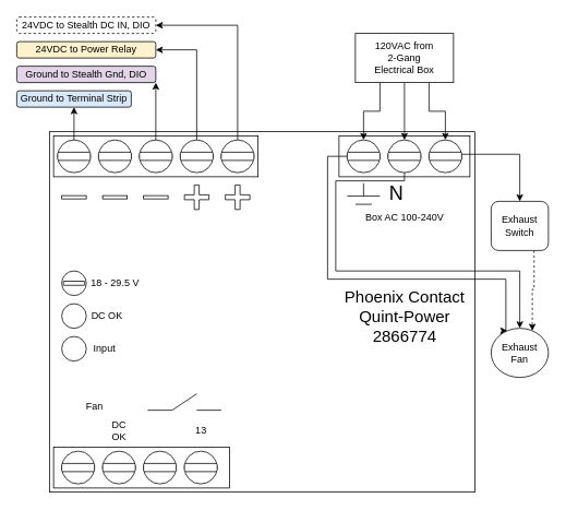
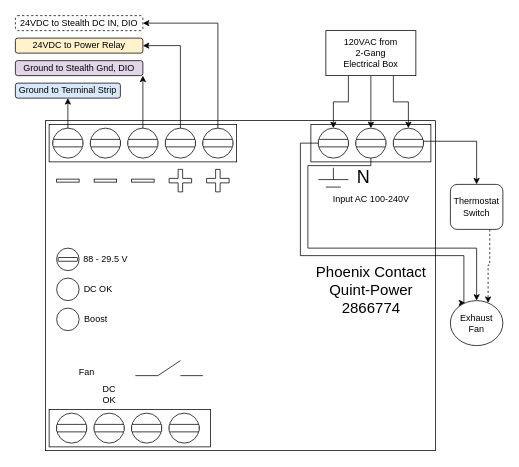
  <mxCell id="0" />
  <mxCell id="1" parent="0" />
  <mxCell id="2" value="" style="rounded=0;whiteSpace=wrap;html=1;" parent="1" vertex="1"><mxGeometry x="60" y="160" width="520" height="440" as="geometry" /></mxCell>
  <mxCell id="3" value="" style="rounded=0;whiteSpace=wrap;html=1;" parent="1" vertex="1"><mxGeometry x="414" y="165" width="160" height="50" as="geometry" /></mxCell>
  <mxCell id="4" value="" style="rounded=0;whiteSpace=wrap;html=1;" parent="1" vertex="1"><mxGeometry x="65" y="165" width="250" height="50" as="geometry" /></mxCell>
  <mxCell id="5" style="edgeStyle=orthogonalEdgeStyle;rounded=0;orthogonalLoop=1;jettySize=auto;html=1;exitX=0.5;exitY=0;exitDx=0;exitDy=0;entryX=1;entryY=0.5;entryDx=0;entryDy=0;" parent="1" source="6" target="63" edge="1"><mxGeometry relative="1" as="geometry"><Array as="points"><mxPoint x="240" y="60" /></Array></mxGeometry></mxCell>
  <mxCell id="6" value="" style="ellipse;whiteSpace=wrap;html=1;aspect=fixed;" parent="1" vertex="1"><mxGeometry x="220" y="170" width="40" height="40" as="geometry" /></mxCell>
  <mxCell id="7" value="" style="rounded=1;whiteSpace=wrap;html=1;" parent="1" vertex="1"><mxGeometry x="220" y="185" width="40" height="10" as="geometry" /></mxCell>
  <mxCell id="8" style="edgeStyle=orthogonalEdgeStyle;rounded=0;orthogonalLoop=1;jettySize=auto;html=1;exitX=0.5;exitY=0;exitDx=0;exitDy=0;entryX=1;entryY=0.5;entryDx=0;entryDy=0;" parent="1" source="9" target="62" edge="1"><mxGeometry relative="1" as="geometry" /></mxCell>
  <mxCell id="9" value="" style="ellipse;whiteSpace=wrap;html=1;aspect=fixed;" parent="1" vertex="1"><mxGeometry x="270" y="170" width="40" height="40" as="geometry" /></mxCell>
  <mxCell id="10" value="" style="rounded=1;whiteSpace=wrap;html=1;" parent="1" vertex="1"><mxGeometry x="270" y="185" width="40" height="10" as="geometry" /></mxCell>
  <mxCell id="11" style="edgeStyle=orthogonalEdgeStyle;rounded=0;orthogonalLoop=1;jettySize=auto;html=1;exitX=0.5;exitY=0;exitDx=0;exitDy=0;entryX=1;entryY=1;entryDx=0;entryDy=0;" parent="1" source="12" target="68" edge="1"><mxGeometry relative="1" as="geometry" /></mxCell>
  <mxCell id="12" value="" style="ellipse;whiteSpace=wrap;html=1;aspect=fixed;" parent="1" vertex="1"><mxGeometry x="170" y="170" width="40" height="40" as="geometry" /></mxCell>
  <mxCell id="13" value="" style="rounded=1;whiteSpace=wrap;html=1;" parent="1" vertex="1"><mxGeometry x="170" y="185" width="40" height="10" as="geometry" /></mxCell>
  <mxCell id="14" value="" style="ellipse;whiteSpace=wrap;html=1;aspect=fixed;" parent="1" vertex="1"><mxGeometry x="120" y="170" width="40" height="40" as="geometry" /></mxCell>
  <mxCell id="15" value="" style="rounded=1;whiteSpace=wrap;html=1;" parent="1" vertex="1"><mxGeometry x="120" y="185" width="40" height="10" as="geometry" /></mxCell>
  <mxCell id="16" style="edgeStyle=orthogonalEdgeStyle;rounded=0;orthogonalLoop=1;jettySize=auto;html=1;exitX=0.5;exitY=0;exitDx=0;exitDy=0;entryX=0.5;entryY=1;entryDx=0;entryDy=0;" parent="1" source="17" target="64" edge="1"><mxGeometry relative="1" as="geometry" /></mxCell>
  <mxCell id="17" value="" style="ellipse;whiteSpace=wrap;html=1;aspect=fixed;" parent="1" vertex="1"><mxGeometry x="70" y="170" width="40" height="40" as="geometry" /></mxCell>
  <mxCell id="18" value="" style="rounded=1;whiteSpace=wrap;html=1;" parent="1" vertex="1"><mxGeometry x="70" y="185" width="40" height="10" as="geometry" /></mxCell>
  <mxCell id="19" style="edgeStyle=orthogonalEdgeStyle;rounded=0;orthogonalLoop=1;jettySize=auto;html=1;exitX=0;exitY=0.5;exitDx=0;exitDy=0;entryX=0.25;entryY=0;entryDx=0;entryDy=0;" edge="1" parent="1" source="20" target="69"><mxGeometry relative="1" as="geometry"><Array as="points"><mxPoint x="400" y="190" /><mxPoint x="400" y="340" /><mxPoint x="618" y="340" /></Array></mxGeometry></mxCell>
  <mxCell id="20" value="" style="ellipse;whiteSpace=wrap;html=1;aspect=fixed;" parent="1" vertex="1"><mxGeometry x="424" y="170" width="40" height="40" as="geometry" /></mxCell>
  <mxCell id="21" value="" style="rounded=1;whiteSpace=wrap;html=1;" parent="1" vertex="1"><mxGeometry x="424" y="185" width="40" height="10" as="geometry" /></mxCell>
  <mxCell id="22" value="" style="ellipse;whiteSpace=wrap;html=1;aspect=fixed;" parent="1" vertex="1"><mxGeometry x="474" y="170" width="40" height="40" as="geometry" /></mxCell>
  <mxCell id="23" style="edgeStyle=orthogonalEdgeStyle;rounded=0;orthogonalLoop=1;jettySize=auto;html=1;exitX=0.5;exitY=1;exitDx=0;exitDy=0;entryX=0.5;entryY=0;entryDx=0;entryDy=0;" edge="1" parent="1" source="22" target="69"><mxGeometry relative="1" as="geometry"><Array as="points"><mxPoint x="494" y="220" /><mxPoint x="410" y="220" /><mxPoint x="410" y="330" /><mxPoint x="635" y="330" /></Array></mxGeometry></mxCell>
  <mxCell id="24" value="" style="rounded=1;whiteSpace=wrap;html=1;" parent="1" vertex="1"><mxGeometry x="474" y="185" width="40" height="10" as="geometry" /></mxCell>
  <mxCell id="25" value="" style="ellipse;whiteSpace=wrap;html=1;aspect=fixed;" parent="1" vertex="1"><mxGeometry x="524" y="170" width="40" height="40" as="geometry" /></mxCell>
  <mxCell id="26" style="edgeStyle=orthogonalEdgeStyle;rounded=0;orthogonalLoop=1;jettySize=auto;html=1;exitX=1;exitY=0.25;exitDx=0;exitDy=0;entryX=0.5;entryY=0;entryDx=0;entryDy=0;" edge="1" parent="1" source="27" target="71"><mxGeometry relative="1" as="geometry" /></mxCell>
  <mxCell id="27" value="" style="rounded=1;whiteSpace=wrap;html=1;" parent="1" vertex="1"><mxGeometry x="524" y="185" width="40" height="10" as="geometry" /></mxCell>
  <mxCell id="28" value="" style="rounded=0;whiteSpace=wrap;html=1;" parent="1" vertex="1"><mxGeometry x="65" y="545" width="215" height="50" as="geometry" /></mxCell>
  <mxCell id="29" value="" style="ellipse;whiteSpace=wrap;html=1;aspect=fixed;" parent="1" vertex="1"><mxGeometry x="75" y="550" width="40" height="40" as="geometry" /></mxCell>
  <mxCell id="30" value="" style="rounded=1;whiteSpace=wrap;html=1;" parent="1" vertex="1"><mxGeometry x="75" y="565" width="40" height="10" as="geometry" /></mxCell>
  <mxCell id="31" value="" style="ellipse;whiteSpace=wrap;html=1;aspect=fixed;" parent="1" vertex="1"><mxGeometry x="125" y="550" width="40" height="40" as="geometry" /></mxCell>
  <mxCell id="32" value="" style="rounded=1;whiteSpace=wrap;html=1;" parent="1" vertex="1"><mxGeometry x="125" y="565" width="40" height="10" as="geometry" /></mxCell>
  <mxCell id="33" value="" style="ellipse;whiteSpace=wrap;html=1;aspect=fixed;" parent="1" vertex="1"><mxGeometry x="175" y="550" width="40" height="40" as="geometry" /></mxCell>
  <mxCell id="34" value="" style="rounded=1;whiteSpace=wrap;html=1;" parent="1" vertex="1"><mxGeometry x="175" y="565" width="40" height="10" as="geometry" /></mxCell>
  <mxCell id="35" value="" style="ellipse;whiteSpace=wrap;html=1;aspect=fixed;" parent="1" vertex="1"><mxGeometry x="225" y="550" width="40" height="40" as="geometry" /></mxCell>
  <mxCell id="36" value="" style="rounded=1;whiteSpace=wrap;html=1;" parent="1" vertex="1"><mxGeometry x="225" y="565" width="40" height="10" as="geometry" /></mxCell>
  <mxCell id="37" value="" style="ellipse;whiteSpace=wrap;html=1;aspect=fixed;" parent="1" vertex="1"><mxGeometry x="75" y="410" width="30" height="30" as="geometry" /></mxCell>
  <mxCell id="38" value="" style="ellipse;whiteSpace=wrap;html=1;aspect=fixed;" parent="1" vertex="1"><mxGeometry x="75" y="330" width="30" height="30" as="geometry" /></mxCell>
  <mxCell id="39" value="" style="rounded=1;whiteSpace=wrap;html=1;" parent="1" vertex="1"><mxGeometry x="77" y="342.5" width="26" height="5" as="geometry" /></mxCell>
  <mxCell id="40" value="&lt;font style=&quot;font-size: 24px&quot;&gt;N&lt;/font&gt;" style="text;html=1;align=center;verticalAlign=middle;resizable=0;points=[];autosize=1;" parent="1" vertex="1"><mxGeometry x="469" y="226" width="30" height="20" as="geometry" /></mxCell>
- <mxCell id="41" value="Box AC 100-240V" style="text;html=1;align=center;verticalAlign=middle;resizable=0;points=[];autosize=1;" parent="1" vertex="1"><mxGeometry x="434" y="255" width="120" height="20" as="geometry" /></mxCell>
+ <mxCell id="41" value="Input AC 100-240V" style="text;html=1;align=center;verticalAlign=middle;resizable=0;points=[];autosize=1;" parent="1" vertex="1"><mxGeometry x="434" y="255" width="120" height="20" as="geometry" /></mxCell>
  <mxCell id="42" value="" style="ellipse;whiteSpace=wrap;html=1;aspect=fixed;" parent="1" vertex="1"><mxGeometry x="75" y="370" width="30" height="30" as="geometry" /></mxCell>
  <mxCell id="43" value="" style="shape=cross;whiteSpace=wrap;html=1;" parent="1" vertex="1"><mxGeometry x="275" y="225" width="30" height="30" as="geometry" /></mxCell>
  <mxCell id="44" value="" style="shape=cross;whiteSpace=wrap;html=1;" parent="1" vertex="1"><mxGeometry x="225" y="225" width="30" height="30" as="geometry" /></mxCell>
  <mxCell id="45" value="" style="rounded=0;whiteSpace=wrap;html=1;" parent="1" vertex="1"><mxGeometry x="175" y="238" width="30" height="4" as="geometry" /></mxCell>
  <mxCell id="46" value="" style="rounded=0;whiteSpace=wrap;html=1;" parent="1" vertex="1"><mxGeometry x="125" y="238" width="30" height="4" as="geometry" /></mxCell>
  <mxCell id="47" value="" style="rounded=0;whiteSpace=wrap;html=1;" parent="1" vertex="1"><mxGeometry x="75" y="238" width="30" height="4" as="geometry" /></mxCell>
- <mxCell id="48" value="18 - 29.5 V" style="text;html=1;align=center;verticalAlign=middle;resizable=0;points=[];autosize=1;" parent="1" vertex="1"><mxGeometry x="105" y="335" width="70" height="20" as="geometry" /></mxCell>
+ <mxCell id="48" value="88 - 29.5 V" style="text;html=1;align=center;verticalAlign=middle;resizable=0;points=[];autosize=1;" parent="1" vertex="1"><mxGeometry x="105" y="335" width="70" height="20" as="geometry" /></mxCell>
  <mxCell id="49" value="DC OK" style="text;html=1;align=center;verticalAlign=middle;resizable=0;points=[];autosize=1;" parent="1" vertex="1"><mxGeometry x="105" y="375" width="50" height="20" as="geometry" /></mxCell>
- <mxCell id="50" value="Input" style="text;html=1;align=center;verticalAlign=middle;resizable=0;points=[];autosize=1;" parent="1" vertex="1"><mxGeometry x="102" y="415" width="50" height="20" as="geometry" /></mxCell>
- <mxCell id="51" value="13" style="text;html=1;align=center;verticalAlign=middle;resizable=0;points=[];autosize=1;" parent="1" vertex="1"><mxGeometry x="230" y="515" width="30" height="20" as="geometry" /></mxCell>
+ <mxCell id="50" value="Boost" style="text;html=1;align=center;verticalAlign=middle;resizable=0;points=[];autosize=1;" parent="1" vertex="1"><mxGeometry x="102" y="415" width="50" height="20" as="geometry" /></mxCell>
  <mxCell id="52" value="DC&lt;br&gt;OK" style="text;html=1;align=center;verticalAlign=middle;resizable=0;points=[];autosize=1;" parent="1" vertex="1"><mxGeometry x="130" y="510" width="30" height="30" as="geometry" /></mxCell>
  <mxCell id="53" value="Fan" style="text;html=1;align=center;verticalAlign=middle;resizable=0;points=[];autosize=1;" parent="1" vertex="1"><mxGeometry x="90" y="485" width="50" height="20" as="geometry" /></mxCell>
  <mxCell id="54" value="" style="endArrow=none;html=1;" parent="1" edge="1"><mxGeometry width="50" height="50" relative="1" as="geometry"><mxPoint x="180" y="500" as="sourcePoint" /><mxPoint x="210" y="500" as="targetPoint" /></mxGeometry></mxCell>
  <mxCell id="55" value="" style="endArrow=none;html=1;" parent="1" edge="1"><mxGeometry width="50" height="50" relative="1" as="geometry"><mxPoint x="210" y="500" as="sourcePoint" /><mxPoint x="240" y="480" as="targetPoint" /></mxGeometry></mxCell>
  <mxCell id="56" value="" style="endArrow=none;html=1;" parent="1" edge="1"><mxGeometry width="50" height="50" relative="1" as="geometry"><mxPoint x="240" y="500" as="sourcePoint" /><mxPoint x="270" y="500" as="targetPoint" /></mxGeometry></mxCell>
  <mxCell id="57" value="&lt;font style=&quot;font-size: 20px&quot;&gt;Phoenix Contact&lt;br&gt;Quint-Power&lt;br&gt;2866774&lt;/font&gt;" style="text;html=1;align=center;verticalAlign=middle;resizable=0;points=[];autosize=1;" parent="1" vertex="1"><mxGeometry x="414" y="360" width="160" height="50" as="geometry" /></mxCell>
  <mxCell id="58" style="edgeStyle=orthogonalEdgeStyle;rounded=0;orthogonalLoop=1;jettySize=auto;html=1;exitX=0.25;exitY=1;exitDx=0;exitDy=0;entryX=0.5;entryY=0;entryDx=0;entryDy=0;" parent="1" source="61" target="20" edge="1"><mxGeometry relative="1" as="geometry" /></mxCell>
  <mxCell id="59" style="edgeStyle=orthogonalEdgeStyle;rounded=0;orthogonalLoop=1;jettySize=auto;html=1;exitX=0.75;exitY=1;exitDx=0;exitDy=0;entryX=0.5;entryY=0;entryDx=0;entryDy=0;" parent="1" source="61" target="25" edge="1"><mxGeometry relative="1" as="geometry" /></mxCell>
  <mxCell id="60" style="edgeStyle=orthogonalEdgeStyle;rounded=0;orthogonalLoop=1;jettySize=auto;html=1;exitX=0.5;exitY=1;exitDx=0;exitDy=0;entryX=0.5;entryY=0;entryDx=0;entryDy=0;" parent="1" source="61" target="22" edge="1"><mxGeometry relative="1" as="geometry" /></mxCell>
  <mxCell id="61" value="120VAC from&lt;br&gt;2-Gang&lt;br&gt;Electrical Box" style="whiteSpace=wrap;html=1;rounded=0;" parent="1" vertex="1"><mxGeometry x="434" y="40" width="120" height="60" as="geometry" /></mxCell>
  <mxCell id="62" value="24VDC to Stealth DC IN, DIO" style="rounded=1;whiteSpace=wrap;html=1;dashed=1;" parent="1" vertex="1"><mxGeometry x="20" y="20" width="170" height="20" as="geometry" /></mxCell>
  <mxCell id="63" value="24VDC to Power Relay" style="rounded=1;whiteSpace=wrap;html=1;fillColor=#fff2cc;" parent="1" vertex="1"><mxGeometry x="20" y="50" width="170" height="20" as="geometry" /></mxCell>
  <mxCell id="64" value="Ground to Terminal Strip" style="rounded=1;whiteSpace=wrap;html=1;fillColor=#dae8fc;" parent="1" vertex="1"><mxGeometry x="20" y="110" width="140" height="20" as="geometry" /></mxCell>
  <mxCell id="65" value="" style="endArrow=none;html=1;" parent="1" edge="1"><mxGeometry width="50" height="50" relative="1" as="geometry"><mxPoint x="424" y="238.62" as="sourcePoint" /><mxPoint x="464" y="238.62" as="targetPoint" /></mxGeometry></mxCell>
  <mxCell id="66" value="" style="endArrow=none;html=1;" parent="1" edge="1"><mxGeometry width="50" height="50" relative="1" as="geometry"><mxPoint x="444" y="238.62" as="sourcePoint" /><mxPoint x="444" y="222.91" as="targetPoint" /></mxGeometry></mxCell>
  <mxCell id="67" value="" style="endArrow=none;html=1;" parent="1" edge="1"><mxGeometry width="50" height="50" relative="1" as="geometry"><mxPoint x="434" y="248.62" as="sourcePoint" /><mxPoint x="454" y="248.62" as="targetPoint" /></mxGeometry></mxCell>
  <mxCell id="68" value="Ground to Stealth Gnd, DIO" style="rounded=1;whiteSpace=wrap;html=1;fillColor=#e1d5e7;" parent="1" vertex="1"><mxGeometry x="20" y="80" width="170" height="20" as="geometry" /></mxCell>
  <mxCell id="69" value="Exhaust&lt;br&gt;Fan" style="ellipse;whiteSpace=wrap;html=1;" parent="1" vertex="1"><mxGeometry x="600" y="400" width="70" height="60" as="geometry" /></mxCell>
  <mxCell id="70" style="edgeStyle=orthogonalEdgeStyle;rounded=0;orthogonalLoop=1;jettySize=auto;html=1;exitX=0.75;exitY=1;exitDx=0;exitDy=0;entryX=0.75;entryY=0;entryDx=0;entryDy=0;dashed=1;" edge="1" parent="1" source="71" target="69"><mxGeometry relative="1" as="geometry" /></mxCell>
- <mxCell id="71" value="Exhaust&lt;br&gt;Switch" style="rounded=1;whiteSpace=wrap;html=1;" vertex="1" parent="1"><mxGeometry x="600" y="245" width="70" height="60" as="geometry" /></mxCell>
+ <mxCell id="71" value="Thermostat&lt;br&gt;Switch" style="rounded=1;whiteSpace=wrap;html=1;" vertex="1" parent="1"><mxGeometry x="600" y="245" width="70" height="60" as="geometry" /></mxCell>
